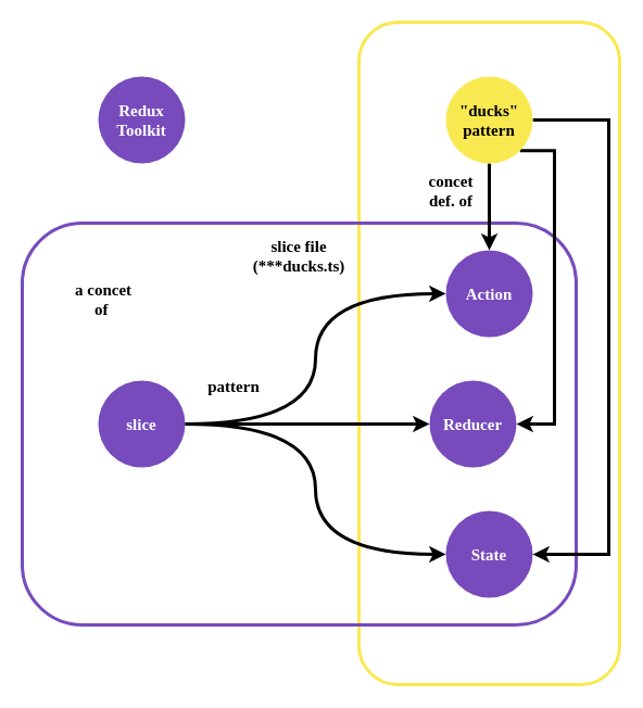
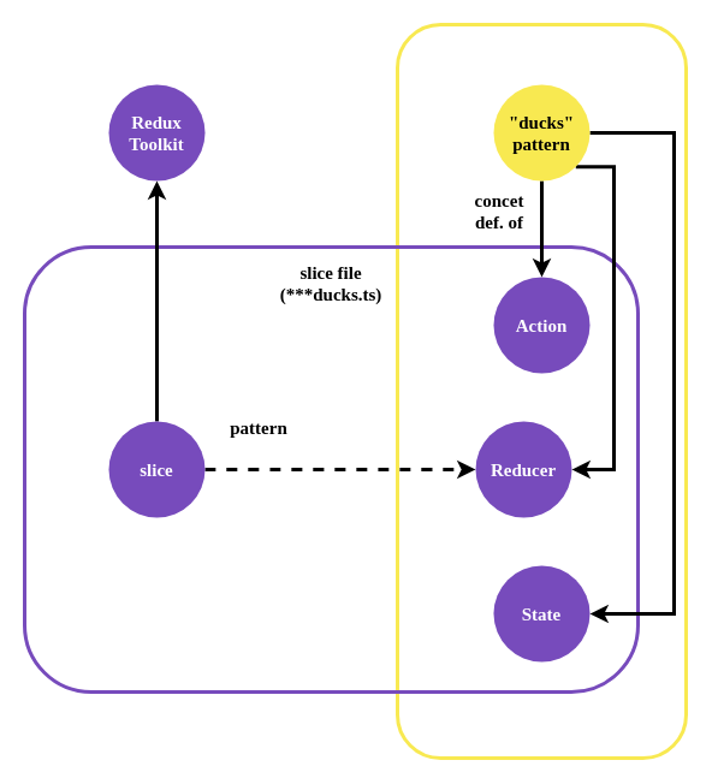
  <mxCell id="0" />
  <mxCell id="1" parent="0" />
  <mxCell id="2" value="" style="rounded=1;whiteSpace=wrap;html=1;fillColor=none;strokeColor=#F8E951;strokeWidth=3;" vertex="1" parent="1"><mxGeometry x="330" y="20" width="240" height="610" as="geometry" /></mxCell>
  <mxCell id="3" value="" style="rounded=1;whiteSpace=wrap;html=1;fillColor=none;strokeColor=#774BBC;strokeWidth=3;" vertex="1" parent="1"><mxGeometry x="20" y="205" width="510" height="370" as="geometry" /></mxCell>
  <mxCell id="4" value="&lt;font style=&quot;font-size: 15px;&quot; color=&quot;#ffffff&quot; face=&quot;Ubuntu&quot;&gt;&lt;b&gt;Redux&lt;br&gt;Toolkit&lt;/b&gt;&lt;/font&gt;" style="ellipse;whiteSpace=wrap;html=1;aspect=fixed;strokeColor=none;fillColor=#774BBC;" vertex="1" parent="1"><mxGeometry x="90" y="70" width="80" height="80" as="geometry" /></mxCell>
- <mxCell id="6" style="edgeStyle=orthogonalEdgeStyle;rounded=0;orthogonalLoop=1;jettySize=auto;html=1;exitX=1;exitY=0.5;exitDx=0;exitDy=0;entryX=0;entryY=0.5;entryDx=0;entryDy=0;strokeWidth=3;curved=1;" edge="1" parent="1" source="9" target="11"><mxGeometry relative="1" as="geometry" /></mxCell>
- <mxCell id="7" style="edgeStyle=orthogonalEdgeStyle;rounded=0;orthogonalLoop=1;jettySize=auto;html=1;exitX=1;exitY=0.5;exitDx=0;exitDy=0;curved=1;strokeWidth=3;" edge="1" parent="1" source="9" target="12"><mxGeometry relative="1" as="geometry" /></mxCell>
- <mxCell id="8" style="edgeStyle=orthogonalEdgeStyle;rounded=0;orthogonalLoop=1;jettySize=auto;html=1;exitX=1;exitY=0.5;exitDx=0;exitDy=0;entryX=0;entryY=0.5;entryDx=0;entryDy=0;curved=1;strokeWidth=3;" edge="1" parent="1" source="9" target="13"><mxGeometry relative="1" as="geometry" /></mxCell>
+ <mxCell id="5" style="edgeStyle=orthogonalEdgeStyle;rounded=0;orthogonalLoop=1;jettySize=auto;html=1;strokeWidth=3;" edge="1" parent="1" source="9" target="4"><mxGeometry relative="1" as="geometry" /></mxCell>
+ <mxCell id="7" style="edgeStyle=orthogonalEdgeStyle;rounded=0;orthogonalLoop=1;jettySize=auto;html=1;exitX=1;exitY=0.5;exitDx=0;exitDy=0;curved=1;strokeWidth=3;dashed=1;" edge="1" parent="1" source="9" target="12"><mxGeometry relative="1" as="geometry" /></mxCell>
  <mxCell id="9" value="&lt;font face=&quot;Ubuntu&quot; color=&quot;#ffffff&quot;&gt;&lt;span style=&quot;font-size: 15px;&quot;&gt;&lt;b&gt;slice&lt;/b&gt;&lt;/span&gt;&lt;/font&gt;" style="ellipse;whiteSpace=wrap;html=1;aspect=fixed;strokeColor=none;fillColor=#774BBC;" vertex="1" parent="1"><mxGeometry x="90" y="350" width="80" height="80" as="geometry" /></mxCell>
- <mxCell id="10" value="&lt;font face=&quot;Ubuntu&quot; style=&quot;font-size: 15px;&quot;&gt;&lt;b&gt;a concet of&amp;nbsp;&lt;/b&gt;&lt;/font&gt;" style="text;html=1;strokeColor=none;fillColor=none;align=center;verticalAlign=middle;whiteSpace=wrap;rounded=0;" vertex="1" parent="1"><mxGeometry x="60" y="260" width="70" height="30" as="geometry" /></mxCell>
  <mxCell id="11" value="&lt;font face=&quot;Ubuntu&quot; color=&quot;#ffffff&quot;&gt;&lt;span style=&quot;font-size: 15px;&quot;&gt;&lt;b&gt;Action&lt;br&gt;&lt;/b&gt;&lt;/span&gt;&lt;/font&gt;" style="ellipse;whiteSpace=wrap;html=1;aspect=fixed;strokeColor=none;fillColor=#774BBC;" vertex="1" parent="1"><mxGeometry x="410" y="230" width="80" height="80" as="geometry" /></mxCell>
  <mxCell id="12" value="&lt;font face=&quot;Ubuntu&quot; color=&quot;#ffffff&quot;&gt;&lt;span style=&quot;font-size: 15px;&quot;&gt;&lt;b&gt;Reducer&lt;br&gt;&lt;/b&gt;&lt;/span&gt;&lt;/font&gt;" style="ellipse;whiteSpace=wrap;html=1;aspect=fixed;strokeColor=none;fillColor=#774BBC;" vertex="1" parent="1"><mxGeometry x="395" y="350" width="80" height="80" as="geometry" /></mxCell>
  <mxCell id="13" value="&lt;font face=&quot;Ubuntu&quot; color=&quot;#ffffff&quot;&gt;&lt;span style=&quot;font-size: 15px;&quot;&gt;&lt;b&gt;State&lt;br&gt;&lt;/b&gt;&lt;/span&gt;&lt;/font&gt;" style="ellipse;whiteSpace=wrap;html=1;aspect=fixed;strokeColor=none;fillColor=#774BBC;" vertex="1" parent="1"><mxGeometry x="410" y="470" width="80" height="80" as="geometry" /></mxCell>
  <mxCell id="14" value="&lt;font face=&quot;Ubuntu&quot;&gt;&lt;span style=&quot;font-size: 15px;&quot;&gt;&lt;b&gt;pattern&lt;/b&gt;&lt;/span&gt;&lt;/font&gt;" style="text;html=1;strokeColor=none;fillColor=none;align=center;verticalAlign=middle;whiteSpace=wrap;rounded=0;" vertex="1" parent="1"><mxGeometry x="180" y="340" width="70" height="30" as="geometry" /></mxCell>
  <mxCell id="15" style="edgeStyle=orthogonalEdgeStyle;rounded=0;orthogonalLoop=1;jettySize=auto;html=1;exitX=0.5;exitY=1;exitDx=0;exitDy=0;entryX=0.5;entryY=0;entryDx=0;entryDy=0;strokeWidth=3;" edge="1" parent="1" source="18" target="11"><mxGeometry relative="1" as="geometry" /></mxCell>
  <mxCell id="16" style="edgeStyle=orthogonalEdgeStyle;rounded=0;orthogonalLoop=1;jettySize=auto;html=1;exitX=1;exitY=0.5;exitDx=0;exitDy=0;entryX=1;entryY=0.5;entryDx=0;entryDy=0;strokeWidth=3;" edge="1" parent="1" source="18" target="13"><mxGeometry relative="1" as="geometry"><Array as="points"><mxPoint x="560" y="110" /><mxPoint x="560" y="510" /></Array></mxGeometry></mxCell>
  <mxCell id="17" style="edgeStyle=orthogonalEdgeStyle;rounded=0;orthogonalLoop=1;jettySize=auto;html=1;entryX=1;entryY=0.5;entryDx=0;entryDy=0;strokeWidth=3;exitX=1;exitY=1;exitDx=0;exitDy=0;" edge="1" parent="1" source="18" target="12"><mxGeometry relative="1" as="geometry"><mxPoint x="450" y="160" as="sourcePoint" /><Array as="points"><mxPoint x="510" y="138" /><mxPoint x="510" y="390" /></Array></mxGeometry></mxCell>
  <mxCell id="18" value="&lt;font size=&quot;1&quot; face=&quot;Ubuntu&quot; color=&quot;#000000&quot;&gt;&lt;b style=&quot;font-size: 15px;&quot;&gt;&quot;ducks&quot; pattern&lt;/b&gt;&lt;/font&gt;&lt;font color=&quot;#ffffff&quot; face=&quot;Ubuntu&quot;&gt;&lt;span style=&quot;font-size: 15px;&quot;&gt;&lt;b&gt;&lt;br&gt;&lt;/b&gt;&lt;/span&gt;&lt;/font&gt;" style="ellipse;whiteSpace=wrap;html=1;aspect=fixed;strokeColor=none;fillColor=#F8E951;" vertex="1" parent="1"><mxGeometry x="410" y="70" width="80" height="80" as="geometry" /></mxCell>
  <mxCell id="19" value="&lt;font face=&quot;Ubuntu&quot; style=&quot;font-size: 15px;&quot;&gt;&lt;b&gt;slice file (***ducks.ts)&lt;/b&gt;&lt;/font&gt;" style="text;html=1;strokeColor=none;fillColor=none;align=center;verticalAlign=middle;whiteSpace=wrap;rounded=0;" vertex="1" parent="1"><mxGeometry x="240" y="220" width="70" height="30" as="geometry" /></mxCell>
  <mxCell id="20" value="&lt;font face=&quot;Ubuntu&quot;&gt;&lt;span style=&quot;font-size: 15px;&quot;&gt;&lt;b&gt;concet def. of&lt;/b&gt;&lt;/span&gt;&lt;/font&gt;" style="text;html=1;strokeColor=none;fillColor=none;align=center;verticalAlign=middle;whiteSpace=wrap;rounded=0;" vertex="1" parent="1"><mxGeometry x="380" y="160" width="70" height="30" as="geometry" /></mxCell>
